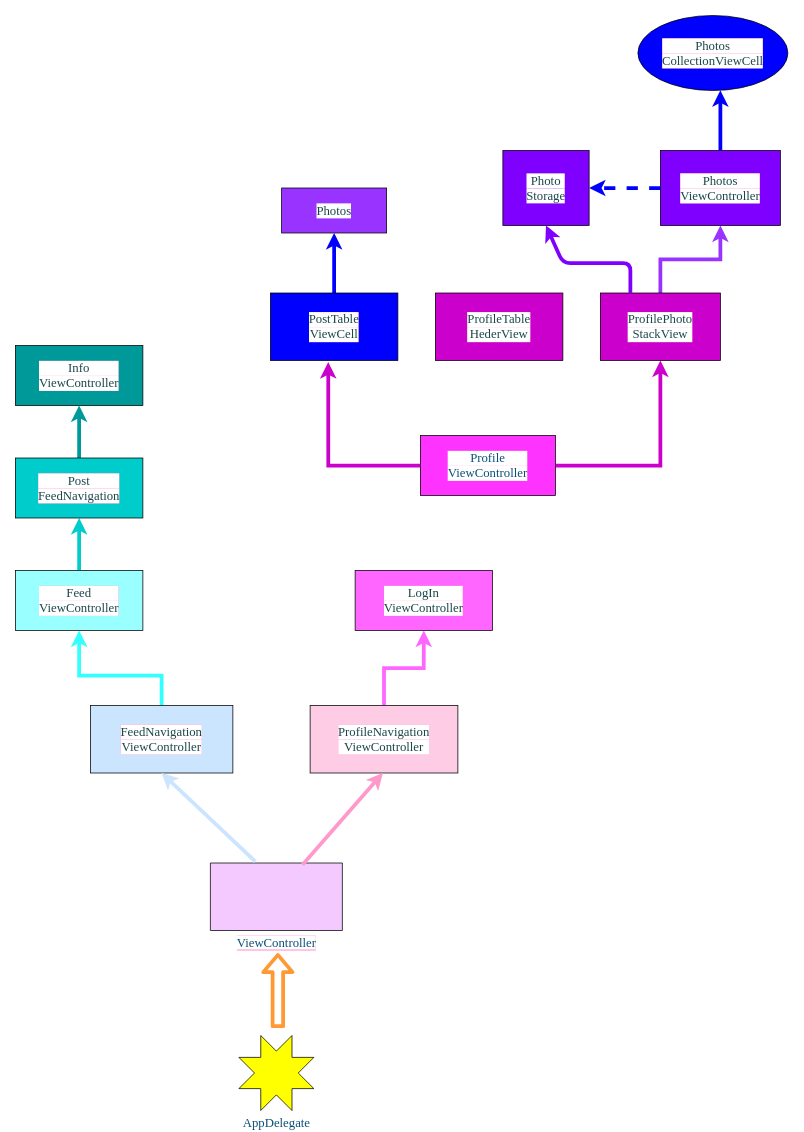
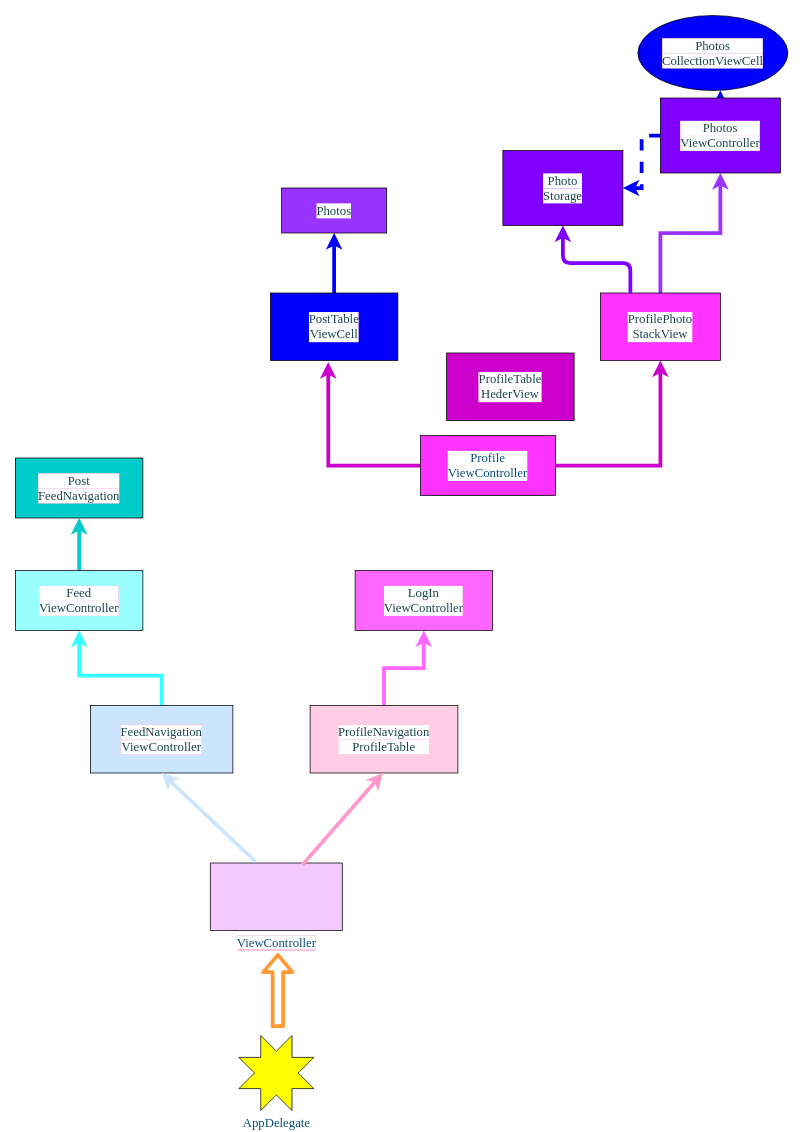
  <mxCell id="0" />
  <mxCell id="1" parent="0" />
  <mxCell id="2" value="&lt;p class=&quot;p1&quot; style=&quot;margin: 0px; font-stretch: normal; font-size: 17px; line-height: normal; font-family: menlo; color: rgb(11, 79, 121);&quot;&gt;AppDelegate&lt;/p&gt;" style="verticalLabelPosition=bottom;verticalAlign=top;html=1;shape=mxgraph.basic.8_point_star;rotation=0;labelBackgroundColor=#ffffff;fillColor=#FFFF00;" vertex="1" parent="1"><mxGeometry x="318" y="1380" width="100" height="100" as="geometry" /></mxCell>
  <mxCell id="3" value="&lt;meta charset=&quot;utf-8&quot;&gt;&lt;span style=&quot;color: rgb(11, 79, 121); font-family: menlo; font-size: 17px; font-style: normal; font-weight: 400; letter-spacing: normal; text-align: center; text-indent: 0px; text-transform: none; word-spacing: 0px; background-color: rgb(255, 255, 255); display: inline; float: none;&quot;&gt;ViewController&lt;/span&gt;" style="verticalLabelPosition=bottom;verticalAlign=top;html=1;shape=mxgraph.basic.rect;fillColor2=none;strokeWidth=1;size=20;indent=5;labelBackgroundColor=#FF66B3;fillColor=#F3C9FF;" vertex="1" parent="1"><mxGeometry x="280" y="1150" width="176" height="90" as="geometry" /></mxCell>
  <mxCell id="4" value="" style="edgeStyle=orthogonalEdgeStyle;rounded=0;orthogonalLoop=1;jettySize=auto;html=1;strokeWidth=5;strokeColor=#33FFFF;entryX=0.5;entryY=1;entryDx=0;entryDy=0;" edge="1" parent="1" source="5" target="11"><mxGeometry relative="1" as="geometry"><Array as="points"><mxPoint x="215" y="900" /><mxPoint x="105" y="900" /></Array></mxGeometry></mxCell>
  <mxCell id="5" value="&lt;p class=&quot;p1&quot; style=&quot;margin: 0px ; font-stretch: normal ; font-size: 17px ; line-height: normal ; font-family: &amp;#34;menlo&amp;#34; ; color: rgb(28 , 70 , 74) ; background-color: rgb(255 , 255 , 255)&quot;&gt;FeedNavigation&lt;/p&gt;&lt;p class=&quot;p1&quot; style=&quot;margin: 0px ; font-stretch: normal ; font-size: 17px ; line-height: normal ; font-family: &amp;#34;menlo&amp;#34; ; color: rgb(28 , 70 , 74) ; background-color: rgb(255 , 255 , 255)&quot;&gt;ViewController&lt;/p&gt;" style="rounded=0;whiteSpace=wrap;html=1;labelBackgroundColor=#FF66B3;fillColor=#CCE5FF;" vertex="1" parent="1"><mxGeometry x="120" y="940" width="190" height="90" as="geometry" /></mxCell>
  <mxCell id="6" value="" style="edgeStyle=orthogonalEdgeStyle;rounded=0;orthogonalLoop=1;jettySize=auto;html=1;strokeWidth=5;strokeColor=#FF66FF;" edge="1" parent="1" source="7" target="12"><mxGeometry relative="1" as="geometry" /></mxCell>
- <mxCell id="7" value="&lt;p class=&quot;p1&quot; style=&quot;margin: 0px ; font-stretch: normal ; font-size: 17px ; line-height: normal ; font-family: &amp;#34;menlo&amp;#34; ; color: rgb(28 , 70 , 74) ; background-color: rgb(255 , 255 , 255)&quot;&gt;ProfileNavigation&lt;/p&gt;&lt;p class=&quot;p1&quot; style=&quot;margin: 0px ; font-stretch: normal ; font-size: 17px ; line-height: normal ; font-family: &amp;#34;menlo&amp;#34; ; color: rgb(28 , 70 , 74) ; background-color: rgb(255 , 255 , 255)&quot;&gt;ViewController&lt;/p&gt;" style="rounded=0;whiteSpace=wrap;html=1;labelBackgroundColor=#FF66B3;fillColor=#FFCCE6;" vertex="1" parent="1"><mxGeometry x="413" y="940" width="197" height="90" as="geometry" /></mxCell>
+ <mxCell id="7" value="&lt;p class=&quot;p1&quot; style=&quot;margin: 0px ; font-stretch: normal ; font-size: 17px ; line-height: normal ; font-family: &amp;#34;menlo&amp;#34; ; color: rgb(28 , 70 , 74) ; background-color: rgb(255 , 255 , 255)&quot;&gt;ProfileNavigation&lt;/p&gt;&lt;p class=&quot;p1&quot; style=&quot;margin: 0px ; font-stretch: normal ; font-size: 17px ; line-height: normal ; font-family: &amp;#34;menlo&amp;#34; ; color: rgb(28 , 70 , 74) ; background-color: rgb(255 , 255 , 255)&quot;&gt;ProfileTable&lt;/p&gt;" style="rounded=0;whiteSpace=wrap;html=1;labelBackgroundColor=#FF66B3;fillColor=#FFCCE6;" vertex="1" parent="1"><mxGeometry x="413" y="940" width="197" height="90" as="geometry" /></mxCell>
  <mxCell id="8" value="" style="endArrow=classic;html=1;strokeColor=#FF99CC;strokeWidth=5;exitX=0.698;exitY=0.027;exitDx=0;exitDy=0;exitPerimeter=0;" edge="1" parent="1" source="3"><mxGeometry width="50" height="50" relative="1" as="geometry"><mxPoint x="480" y="1110" as="sourcePoint" /><mxPoint x="510" y="1030" as="targetPoint" /><Array as="points" /></mxGeometry></mxCell>
  <mxCell id="9" value="" style="endArrow=classic;html=1;strokeWidth=5;strokeColor=#CCE5FF;entryX=0.5;entryY=1;entryDx=0;entryDy=0;exitX=0.341;exitY=-0.021;exitDx=0;exitDy=0;exitPerimeter=0;" edge="1" parent="1" source="3" target="5"><mxGeometry width="50" height="50" relative="1" as="geometry"><mxPoint x="290" y="1140" as="sourcePoint" /><mxPoint x="260" y="1060" as="targetPoint" /></mxGeometry></mxCell>
  <mxCell id="10" value="" style="edgeStyle=orthogonalEdgeStyle;rounded=0;orthogonalLoop=1;jettySize=auto;html=1;strokeWidth=5;strokeColor=#00CCCC;" edge="1" parent="1" source="11" target="30"><mxGeometry relative="1" as="geometry" /></mxCell>
  <mxCell id="11" value="&lt;p class=&quot;p1&quot; style=&quot;margin: 0px ; font-stretch: normal ; font-size: 17px ; line-height: normal ; font-family: &amp;#34;menlo&amp;#34; ; color: rgb(28 , 70 , 74) ; background-color: rgb(255 , 255 , 255)&quot;&gt;Feed&lt;/p&gt;&lt;p class=&quot;p1&quot; style=&quot;margin: 0px ; font-stretch: normal ; font-size: 17px ; line-height: normal ; font-family: &amp;#34;menlo&amp;#34; ; color: rgb(28 , 70 , 74) ; background-color: rgb(255 , 255 , 255)&quot;&gt;ViewController&lt;/p&gt;" style="rounded=0;whiteSpace=wrap;html=1;labelBackgroundColor=#FF66B3;fillColor=#99FFFF;" vertex="1" parent="1"><mxGeometry x="20" y="760" width="170" height="80" as="geometry" /></mxCell>
  <mxCell id="12" value="&lt;p class=&quot;p1&quot; style=&quot;margin: 0px ; font-stretch: normal ; font-size: 17px ; line-height: normal ; font-family: &amp;#34;menlo&amp;#34; ; color: rgb(28 , 70 , 74) ; background-color: rgb(255 , 255 , 255)&quot;&gt;LogIn&lt;/p&gt;&lt;p class=&quot;p1&quot; style=&quot;margin: 0px ; font-stretch: normal ; font-size: 17px ; line-height: normal ; font-family: &amp;#34;menlo&amp;#34; ; color: rgb(28 , 70 , 74) ; background-color: rgb(255 , 255 , 255)&quot;&gt;ViewController&lt;/p&gt;" style="rounded=0;whiteSpace=wrap;html=1;labelBackgroundColor=#FF66B3;fillColor=#FF66FF;" vertex="1" parent="1"><mxGeometry x="473" y="760" width="183" height="80" as="geometry" /></mxCell>
  <mxCell id="13" style="edgeStyle=orthogonalEdgeStyle;rounded=0;orthogonalLoop=1;jettySize=auto;html=1;entryX=0.454;entryY=1.024;entryDx=0;entryDy=0;entryPerimeter=0;strokeWidth=5;strokeColor=#CC00CC;" edge="1" parent="1" source="15" target="17"><mxGeometry relative="1" as="geometry" /></mxCell>
  <mxCell id="14" style="edgeStyle=orthogonalEdgeStyle;rounded=0;orthogonalLoop=1;jettySize=auto;html=1;entryX=0.5;entryY=1;entryDx=0;entryDy=0;strokeWidth=5;strokeColor=#CC00CC;" edge="1" parent="1" source="15" target="19"><mxGeometry relative="1" as="geometry" /></mxCell>
  <mxCell id="15" value="&lt;p class=&quot;p1&quot; style=&quot;margin: 0px ; font-stretch: normal ; font-size: 17px ; line-height: normal ; font-family: &amp;#34;menlo&amp;#34; ; color: rgb(11 , 79 , 121) ; background-color: rgb(255 , 255 , 255)&quot;&gt;Profile&lt;/p&gt;&lt;p class=&quot;p1&quot; style=&quot;margin: 0px ; font-stretch: normal ; font-size: 17px ; line-height: normal ; font-family: &amp;#34;menlo&amp;#34; ; color: rgb(11 , 79 , 121) ; background-color: rgb(255 , 255 , 255)&quot;&gt;ViewController&lt;/p&gt;" style="rounded=0;whiteSpace=wrap;html=1;labelBackgroundColor=#FF66B3;fillColor=#FF33FF;" vertex="1" parent="1"><mxGeometry x="560" y="580" width="180" height="80" as="geometry" /></mxCell>
  <mxCell id="16" value="" style="edgeStyle=orthogonalEdgeStyle;rounded=0;orthogonalLoop=1;jettySize=auto;html=1;strokeColor=#0000FF;strokeWidth=5;" edge="1" parent="1" source="17" target="27"><mxGeometry relative="1" as="geometry" /></mxCell>
  <mxCell id="17" value="&lt;p class=&quot;p1&quot; style=&quot;margin: 0px ; font-stretch: normal ; font-size: 17px ; line-height: normal ; font-family: &amp;#34;menlo&amp;#34; ; color: rgb(28 , 70 , 74) ; background-color: rgb(255 , 255 , 255)&quot;&gt;PostTable&lt;/p&gt;&lt;p class=&quot;p1&quot; style=&quot;margin: 0px ; font-stretch: normal ; font-size: 17px ; line-height: normal ; font-family: &amp;#34;menlo&amp;#34; ; color: rgb(28 , 70 , 74) ; background-color: rgb(255 , 255 , 255)&quot;&gt;ViewCell&lt;/p&gt;" style="rounded=0;whiteSpace=wrap;html=1;labelBackgroundColor=#FF66B3;fillColor=#0000ff;" vertex="1" parent="1"><mxGeometry x="360" y="390" width="170" height="90" as="geometry" /></mxCell>
  <mxCell id="18" value="" style="edgeStyle=orthogonalEdgeStyle;rounded=0;orthogonalLoop=1;jettySize=auto;html=1;strokeWidth=5;strokeColor=#9933FF;" edge="1" parent="1" source="19" target="23"><mxGeometry relative="1" as="geometry" /></mxCell>
- <mxCell id="19" value="&lt;p class=&quot;p1&quot; style=&quot;margin: 0px ; font-stretch: normal ; font-size: 17px ; line-height: normal ; font-family: &amp;#34;menlo&amp;#34; ; color: rgb(28 , 70 , 74) ; background-color: rgb(255 , 255 , 255)&quot;&gt;ProfilePhoto&lt;/p&gt;&lt;p class=&quot;p1&quot; style=&quot;margin: 0px ; font-stretch: normal ; font-size: 17px ; line-height: normal ; font-family: &amp;#34;menlo&amp;#34; ; color: rgb(28 , 70 , 74) ; background-color: rgb(255 , 255 , 255)&quot;&gt;StackView&lt;/p&gt;" style="rounded=0;whiteSpace=wrap;html=1;labelBackgroundColor=#FF66B3;fillColor=#CC00CC;" vertex="1" parent="1"><mxGeometry x="800" y="390" width="160" height="90" as="geometry" /></mxCell>
- <mxCell id="20" value="&lt;p class=&quot;p1&quot; style=&quot;margin: 0px ; font-stretch: normal ; font-size: 17px ; line-height: normal ; font-family: &amp;#34;menlo&amp;#34; ; color: rgb(28 , 70 , 74) ; background-color: rgb(255 , 255 , 255)&quot;&gt;ProfileTable&lt;/p&gt;&lt;p class=&quot;p1&quot; style=&quot;margin: 0px ; font-stretch: normal ; font-size: 17px ; line-height: normal ; font-family: &amp;#34;menlo&amp;#34; ; color: rgb(28 , 70 , 74) ; background-color: rgb(255 , 255 , 255)&quot;&gt;HederView&lt;/p&gt;" style="rounded=0;whiteSpace=wrap;html=1;labelBackgroundColor=#FF66B3;fillColor=#CC00CC;" vertex="1" parent="1"><mxGeometry x="580" y="390" width="170" height="90" as="geometry" /></mxCell>
+ <mxCell id="19" value="&lt;p class=&quot;p1&quot; style=&quot;margin: 0px ; font-stretch: normal ; font-size: 17px ; line-height: normal ; font-family: &amp;#34;menlo&amp;#34; ; color: rgb(28 , 70 , 74) ; background-color: rgb(255 , 255 , 255)&quot;&gt;ProfilePhoto&lt;/p&gt;&lt;p class=&quot;p1&quot; style=&quot;margin: 0px ; font-stretch: normal ; font-size: 17px ; line-height: normal ; font-family: &amp;#34;menlo&amp;#34; ; color: rgb(28 , 70 , 74) ; background-color: rgb(255 , 255 , 255)&quot;&gt;StackView&lt;/p&gt;" style="rounded=0;whiteSpace=wrap;html=1;labelBackgroundColor=#FF66B3;fillColor=#ff33ff;" vertex="1" parent="1"><mxGeometry x="800" y="390" width="160" height="90" as="geometry" /></mxCell>
+ <mxCell id="20" value="&lt;p class=&quot;p1&quot; style=&quot;margin: 0px ; font-stretch: normal ; font-size: 17px ; line-height: normal ; font-family: &amp;#34;menlo&amp;#34; ; color: rgb(28 , 70 , 74) ; background-color: rgb(255 , 255 , 255)&quot;&gt;ProfileTable&lt;/p&gt;&lt;p class=&quot;p1&quot; style=&quot;margin: 0px ; font-stretch: normal ; font-size: 17px ; line-height: normal ; font-family: &amp;#34;menlo&amp;#34; ; color: rgb(28 , 70 , 74) ; background-color: rgb(255 , 255 , 255)&quot;&gt;HederView&lt;/p&gt;" style="rounded=0;whiteSpace=wrap;html=1;labelBackgroundColor=#FF66B3;fillColor=#CC00CC;" vertex="1" parent="1"><mxGeometry x="595" y="470" width="170" height="90" as="geometry" /></mxCell>
  <mxCell id="21" value="" style="edgeStyle=orthogonalEdgeStyle;rounded=0;orthogonalLoop=1;jettySize=auto;html=1;strokeWidth=5;strokeColor=#0000FF;" edge="1" parent="1" source="23" target="26"><mxGeometry relative="1" as="geometry"><Array as="points"><mxPoint x="960" y="140" /><mxPoint x="960" y="140" /></Array></mxGeometry></mxCell>
  <mxCell id="22" value="" style="edgeStyle=orthogonalEdgeStyle;rounded=0;orthogonalLoop=1;jettySize=auto;html=1;strokeColor=#0000FF;strokeWidth=5;dashed=1;" edge="1" parent="1" source="23" target="25"><mxGeometry relative="1" as="geometry" /></mxCell>
- <mxCell id="23" value="&lt;p class=&quot;p1&quot; style=&quot;margin: 0px ; font-stretch: normal ; font-size: 17px ; line-height: normal ; font-family: &amp;#34;menlo&amp;#34; ; color: rgb(28 , 70 , 74) ; background-color: rgb(255 , 255 , 255)&quot;&gt;Photos&lt;/p&gt;&lt;p class=&quot;p1&quot; style=&quot;margin: 0px ; font-stretch: normal ; font-size: 17px ; line-height: normal ; font-family: &amp;#34;menlo&amp;#34; ; color: rgb(28 , 70 , 74) ; background-color: rgb(255 , 255 , 255)&quot;&gt;ViewController&lt;/p&gt;" style="rounded=0;whiteSpace=wrap;html=1;labelBackgroundColor=#FF66B3;fillColor=#7F00FF;" vertex="1" parent="1"><mxGeometry x="880" y="200" width="160" height="100" as="geometry" /></mxCell>
+ <mxCell id="23" value="&lt;p class=&quot;p1&quot; style=&quot;margin: 0px ; font-stretch: normal ; font-size: 17px ; line-height: normal ; font-family: &amp;#34;menlo&amp;#34; ; color: rgb(28 , 70 , 74) ; background-color: rgb(255 , 255 , 255)&quot;&gt;Photos&lt;/p&gt;&lt;p class=&quot;p1&quot; style=&quot;margin: 0px ; font-stretch: normal ; font-size: 17px ; line-height: normal ; font-family: &amp;#34;menlo&amp;#34; ; color: rgb(28 , 70 , 74) ; background-color: rgb(255 , 255 , 255)&quot;&gt;ViewController&lt;/p&gt;" style="rounded=0;whiteSpace=wrap;html=1;labelBackgroundColor=#FF66B3;fillColor=#7F00FF;" vertex="1" parent="1"><mxGeometry x="880" y="130" width="160" height="100" as="geometry" /></mxCell>
  <mxCell id="24" value="" style="endArrow=classic;html=1;strokeWidth=5;entryX=0.5;entryY=1;entryDx=0;entryDy=0;exitX=0.25;exitY=0;exitDx=0;exitDy=0;strokeColor=#7F00FF;" edge="1" parent="1" source="19" target="25"><mxGeometry width="50" height="50" relative="1" as="geometry"><mxPoint x="820" y="380" as="sourcePoint" /><mxPoint x="770" y="340" as="targetPoint" /><Array as="points"><mxPoint x="840" y="350" /><mxPoint x="750" y="350" /></Array></mxGeometry></mxCell>
- <mxCell id="25" value="&lt;p class=&quot;p1&quot; style=&quot;margin: 0px ; font-stretch: normal ; font-size: 17px ; line-height: normal ; font-family: &amp;#34;menlo&amp;#34; ; color: rgb(28 , 70 , 74) ; background-color: rgb(255 , 255 , 255)&quot;&gt;Photo&lt;/p&gt;&lt;p class=&quot;p1&quot; style=&quot;margin: 0px ; font-stretch: normal ; font-size: 17px ; line-height: normal ; font-family: &amp;#34;menlo&amp;#34; ; color: rgb(28 , 70 , 74) ; background-color: rgb(255 , 255 , 255)&quot;&gt;Storage&lt;/p&gt;" style="rounded=0;whiteSpace=wrap;html=1;fillColor=#7F00FF;" vertex="1" parent="1"><mxGeometry x="670" y="200" width="115" height="100" as="geometry" /></mxCell>
+ <mxCell id="25" value="&lt;p class=&quot;p1&quot; style=&quot;margin: 0px ; font-stretch: normal ; font-size: 17px ; line-height: normal ; font-family: &amp;#34;menlo&amp;#34; ; color: rgb(28 , 70 , 74) ; background-color: rgb(255 , 255 , 255)&quot;&gt;Photo&lt;/p&gt;&lt;p class=&quot;p1&quot; style=&quot;margin: 0px ; font-stretch: normal ; font-size: 17px ; line-height: normal ; font-family: &amp;#34;menlo&amp;#34; ; color: rgb(28 , 70 , 74) ; background-color: rgb(255 , 255 , 255)&quot;&gt;Storage&lt;/p&gt;" style="rounded=0;whiteSpace=wrap;html=1;fillColor=#7F00FF;" vertex="1" parent="1"><mxGeometry x="670" y="200" width="160" height="100" as="geometry" /></mxCell>
  <mxCell id="26" value="&lt;p class=&quot;p1&quot; style=&quot;margin: 0px ; font-stretch: normal ; font-size: 17px ; line-height: normal ; font-family: &amp;#34;menlo&amp;#34; ; color: rgb(28 , 70 , 74) ; background-color: rgb(255 , 255 , 255)&quot;&gt;Photos&lt;/p&gt;&lt;p class=&quot;p1&quot; style=&quot;margin: 0px ; font-stretch: normal ; font-size: 17px ; line-height: normal ; font-family: &amp;#34;menlo&amp;#34; ; color: rgb(28 , 70 , 74) ; background-color: rgb(255 , 255 , 255)&quot;&gt;CollectionViewCell&lt;/p&gt;" style="ellipse;whiteSpace=wrap;html=1;labelBackgroundColor=#FF66B3;fillColor=#0000FF;" vertex="1" parent="1"><mxGeometry x="850" y="20" width="200" height="100" as="geometry" /></mxCell>
  <mxCell id="27" value="&lt;p class=&quot;p1&quot; style=&quot;margin: 0px ; font-stretch: normal ; font-size: 17px ; line-height: normal ; font-family: &amp;#34;menlo&amp;#34; ; color: rgb(28 , 70 , 74) ; background-color: rgb(255 , 255 , 255)&quot;&gt;Photos&lt;/p&gt;" style="rounded=0;whiteSpace=wrap;html=1;labelBackgroundColor=#FF66B3;fillColor=#9933FF;" vertex="1" parent="1"><mxGeometry x="375" y="250" width="140" height="60" as="geometry" /></mxCell>
  <mxCell id="28" value="" style="shape=flexArrow;endArrow=classic;html=1;strokeWidth=5;strokeColor=#FF9933;" edge="1" parent="1"><mxGeometry width="50" height="50" relative="1" as="geometry"><mxPoint x="370" y="1370" as="sourcePoint" /><mxPoint x="370" y="1270" as="targetPoint" /></mxGeometry></mxCell>
- <mxCell id="29" value="" style="edgeStyle=orthogonalEdgeStyle;rounded=0;orthogonalLoop=1;jettySize=auto;html=1;strokeWidth=5;strokeColor=#009999;" edge="1" parent="1" source="30" target="31"><mxGeometry relative="1" as="geometry" /></mxCell>
  <mxCell id="30" value="&lt;p class=&quot;p1&quot; style=&quot;margin: 0px ; font-stretch: normal ; font-size: 17px ; line-height: normal ; font-family: &amp;#34;menlo&amp;#34; ; color: rgb(28 , 70 , 74) ; background-color: rgb(255 , 255 , 255)&quot;&gt;Post&lt;/p&gt;&lt;p class=&quot;p1&quot; style=&quot;margin: 0px ; font-stretch: normal ; font-size: 17px ; line-height: normal ; font-family: &amp;#34;menlo&amp;#34; ; color: rgb(28 , 70 , 74) ; background-color: rgb(255 , 255 , 255)&quot;&gt;FeedNavigation&lt;/p&gt;" style="rounded=0;whiteSpace=wrap;html=1;labelBackgroundColor=#FF66B3;fillColor=#00CCCC;" vertex="1" parent="1"><mxGeometry x="20" y="610" width="170" height="80" as="geometry" /></mxCell>
- <mxCell id="31" value="&lt;p class=&quot;p1&quot; style=&quot;margin: 0px ; font-stretch: normal ; font-size: 17px ; line-height: normal ; font-family: &amp;#34;menlo&amp;#34; ; color: rgb(28 , 70 , 74) ; background-color: rgb(255 , 255 , 255)&quot;&gt;Info&lt;/p&gt;&lt;p class=&quot;p1&quot; style=&quot;margin: 0px ; font-stretch: normal ; font-size: 17px ; line-height: normal ; font-family: &amp;#34;menlo&amp;#34; ; color: rgb(28 , 70 , 74) ; background-color: rgb(255 , 255 , 255)&quot;&gt;ViewController&lt;/p&gt;" style="rounded=0;whiteSpace=wrap;html=1;labelBackgroundColor=#FF66B3;fillColor=#009999;" vertex="1" parent="1"><mxGeometry x="20" y="460" width="170" height="80" as="geometry" /></mxCell>
